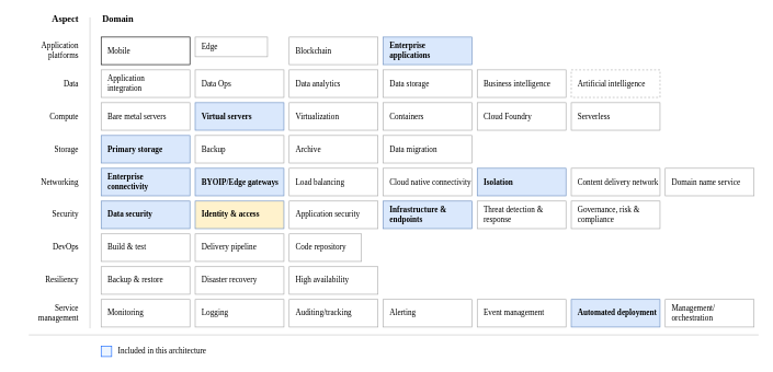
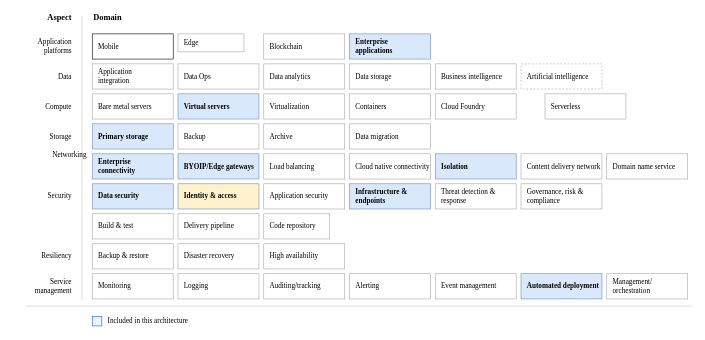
  <mxCell id="0" />
  <mxCell id="1" parent="0" />
  <mxCell id="2" value="Application&lt;br&gt;integration" style="rounded=0;whiteSpace=wrap;html=1;strokeColor=#A8A8A8;align=left;spacingLeft=8;fontFamily=IBM Plex Sans;fillColor=default;fontStyle=0;" parent="1" vertex="1"><mxGeometry x="153" y="106" width="135" height="42" as="geometry" /></mxCell>
  <mxCell id="3" value="Mobile" style="rounded=0;whiteSpace=wrap;html=1;align=left;spacingLeft=8;fontFamily=IBM Plex Sans;fontStyle=0;" parent="1" vertex="1"><mxGeometry x="153" y="56" width="135" height="42" as="geometry" /></mxCell>
  <mxCell id="4" value="Bare metal servers" style="rounded=0;whiteSpace=wrap;html=1;strokeColor=#A8A8A8;align=left;spacingLeft=8;fontFamily=IBM Plex Sans;" parent="1" vertex="1"><mxGeometry x="153" y="156" width="135" height="42" as="geometry" /></mxCell>
  <mxCell id="5" value="Primary storage" style="rounded=0;whiteSpace=wrap;html=1;strokeColor=#6c8ebf;align=left;spacingLeft=8;fontFamily=IBM Plex Sans;fillColor=#dae8fc;fontStyle=1" parent="1" vertex="1"><mxGeometry x="153" y="206" width="135" height="42" as="geometry" /></mxCell>
  <mxCell id="6" value="Enterprise &lt;br&gt;connectivity" style="rounded=0;whiteSpace=wrap;html=1;strokeColor=#6c8ebf;align=left;spacingLeft=8;fontFamily=IBM Plex Sans;fillColor=#dae8fc;fontStyle=1" parent="1" vertex="1"><mxGeometry x="153" y="256" width="135" height="42" as="geometry" /></mxCell>
  <mxCell id="7" value="Build &amp;amp; test" style="rounded=0;whiteSpace=wrap;html=1;strokeColor=#A8A8A8;align=left;spacingLeft=8;fontFamily=IBM Plex Sans;" parent="1" vertex="1"><mxGeometry x="153" y="356" width="135" height="42" as="geometry" /></mxCell>
  <mxCell id="8" value="Data security" style="rounded=0;whiteSpace=wrap;html=1;strokeColor=#6c8ebf;align=left;spacingLeft=8;fontFamily=IBM Plex Sans;fontStyle=1;fillColor=#dae8fc;" parent="1" vertex="1"><mxGeometry x="153" y="306" width="135" height="42" as="geometry" /></mxCell>
  <mxCell id="9" value="Backup &amp;amp; restore" style="rounded=0;whiteSpace=wrap;html=1;strokeColor=#A8A8A8;align=left;spacingLeft=8;fontFamily=IBM Plex Sans;" parent="1" vertex="1"><mxGeometry x="153" y="406" width="135" height="42" as="geometry" /></mxCell>
  <mxCell id="10" value="Monitoring" style="rounded=0;whiteSpace=wrap;html=1;strokeColor=#A8A8A8;align=left;spacingLeft=8;fontFamily=IBM Plex Sans;" parent="1" vertex="1"><mxGeometry x="153" y="456" width="135" height="42" as="geometry" /></mxCell>
  <mxCell id="11" value="Edge" style="rounded=0;whiteSpace=wrap;html=1;strokeColor=#A8A8A8;align=left;spacingLeft=8;fontFamily=IBM Plex Sans;fillColor=default;fontStyle=0;" parent="1" vertex="1"><mxGeometry x="296" y="56" width="110" height="30" as="geometry" /></mxCell>
  <mxCell id="12" value="Blockchain" style="rounded=0;whiteSpace=wrap;html=1;strokeColor=#A8A8A8;align=left;spacingLeft=8;fontFamily=IBM Plex Sans;fillColor=default;fontStyle=0;" parent="1" vertex="1"><mxGeometry x="439" y="56" width="135" height="42" as="geometry" /></mxCell>
  <mxCell id="13" value="Enterprise &lt;br&gt;applications" style="rounded=0;whiteSpace=wrap;html=1;strokeColor=#6c8ebf;align=left;spacingLeft=8;fontFamily=IBM Plex Sans;fillColor=#dae8fc;fontStyle=1;" parent="1" vertex="1"><mxGeometry x="582" y="56" width="135" height="42" as="geometry" /></mxCell>
  <mxCell id="14" value="Data Ops" style="rounded=0;whiteSpace=wrap;html=1;strokeColor=#A8A8A8;align=left;spacingLeft=8;fontFamily=IBM Plex Sans;fillColor=default;fontStyle=0;" parent="1" vertex="1"><mxGeometry x="296" y="106" width="135" height="42" as="geometry" /></mxCell>
  <mxCell id="15" value="Data analytics" style="rounded=0;whiteSpace=wrap;html=1;strokeColor=#A8A8A8;align=left;spacingLeft=8;fontFamily=IBM Plex Sans;fillColor=default;fontStyle=0;" parent="1" vertex="1"><mxGeometry x="439" y="106" width="135" height="42" as="geometry" /></mxCell>
  <mxCell id="16" value="Data storage" style="rounded=0;whiteSpace=wrap;html=1;strokeColor=#A8A8A8;align=left;spacingLeft=8;fontFamily=IBM Plex Sans;fillColor=default;fontStyle=0;" parent="1" vertex="1"><mxGeometry x="582" y="106" width="135" height="42" as="geometry" /></mxCell>
  <mxCell id="17" value="Business intelligence" style="rounded=0;whiteSpace=wrap;html=1;strokeColor=#A8A8A8;align=left;spacingLeft=8;fontFamily=IBM Plex Sans;fillColor=default;fontStyle=0;" parent="1" vertex="1"><mxGeometry x="725" y="106" width="135" height="42" as="geometry" /></mxCell>
  <mxCell id="18" value="Virtual servers" style="rounded=0;whiteSpace=wrap;html=1;strokeColor=#6c8ebf;align=left;spacingLeft=8;fontFamily=IBM Plex Sans;fillColor=#dae8fc;fontStyle=1;" parent="1" vertex="1"><mxGeometry x="296" y="156" width="135" height="42" as="geometry" /></mxCell>
  <mxCell id="19" value="Virtualization" style="rounded=0;whiteSpace=wrap;html=1;strokeColor=#A8A8A8;align=left;spacingLeft=8;fontFamily=IBM Plex Sans;fillColor=default;fontStyle=0;" parent="1" vertex="1"><mxGeometry x="439" y="156" width="135" height="42" as="geometry" /></mxCell>
  <mxCell id="20" value="Containers" style="rounded=0;whiteSpace=wrap;html=1;strokeColor=#A8A8A8;align=left;spacingLeft=8;fontFamily=IBM Plex Sans;fillColor=default;fontStyle=0;" parent="1" vertex="1"><mxGeometry x="582" y="156" width="135" height="42" as="geometry" /></mxCell>
  <mxCell id="21" value="Cloud Foundry" style="rounded=0;whiteSpace=wrap;html=1;strokeColor=#A8A8A8;align=left;spacingLeft=8;fontFamily=IBM Plex Sans;fillColor=default;fontStyle=0;" parent="1" vertex="1"><mxGeometry x="725" y="156" width="135" height="42" as="geometry" /></mxCell>
- <mxCell id="22" value="Serverless" style="rounded=0;whiteSpace=wrap;html=1;strokeColor=#A8A8A8;align=left;spacingLeft=8;fontFamily=IBM Plex Sans;fillColor=default;fontStyle=0;" parent="1" vertex="1"><mxGeometry x="868" y="156" width="135" height="42" as="geometry" /></mxCell>
+ <mxCell id="22" value="Serverless" style="rounded=0;whiteSpace=wrap;html=1;strokeColor=#A8A8A8;align=left;spacingLeft=8;fontFamily=IBM Plex Sans;fillColor=default;fontStyle=0;" parent="1" vertex="1"><mxGeometry x="908" y="156" width="135" height="42" as="geometry" /></mxCell>
  <mxCell id="23" value="Backup" style="rounded=0;whiteSpace=wrap;html=1;strokeColor=#A8A8A8;align=left;spacingLeft=8;fontFamily=IBM Plex Sans;fillColor=default;fontStyle=0;" parent="1" vertex="1"><mxGeometry x="296" y="206" width="135" height="42" as="geometry" /></mxCell>
  <mxCell id="24" value="Archive" style="rounded=0;whiteSpace=wrap;html=1;strokeColor=#A8A8A8;align=left;spacingLeft=8;fontFamily=IBM Plex Sans;fillColor=default;fontStyle=0;" parent="1" vertex="1"><mxGeometry x="439" y="206" width="135" height="42" as="geometry" /></mxCell>
  <mxCell id="25" value="Data migration" style="rounded=0;whiteSpace=wrap;html=1;strokeColor=#A8A8A8;align=left;spacingLeft=8;fontFamily=IBM Plex Sans;fillColor=default;fontStyle=0;" parent="1" vertex="1"><mxGeometry x="582" y="206" width="135" height="42" as="geometry" /></mxCell>
  <mxCell id="26" value="BYOIP/Edge gateways" style="rounded=0;whiteSpace=wrap;html=1;strokeColor=#6c8ebf;align=left;spacingLeft=8;fontFamily=IBM Plex Sans;fillColor=#dae8fc;fontStyle=1;" parent="1" vertex="1"><mxGeometry x="296" y="256" width="135" height="42" as="geometry" /></mxCell>
  <mxCell id="27" value="Load balancing" style="rounded=0;whiteSpace=wrap;html=1;strokeColor=#A8A8A8;align=left;spacingLeft=8;fontFamily=IBM Plex Sans;fillColor=default;fontStyle=0;" parent="1" vertex="1"><mxGeometry x="439" y="256" width="135" height="42" as="geometry" /></mxCell>
  <mxCell id="28" value="Cloud native connectivity" style="rounded=0;whiteSpace=wrap;html=1;strokeColor=#A8A8A8;align=left;spacingLeft=8;fontFamily=IBM Plex Sans;fillColor=default;fontStyle=0;" parent="1" vertex="1"><mxGeometry x="582" y="256" width="135" height="42" as="geometry" /></mxCell>
  <mxCell id="29" value="Isolation" style="rounded=0;whiteSpace=wrap;html=1;strokeColor=#6c8ebf;align=left;spacingLeft=8;fontFamily=IBM Plex Sans;fillColor=#dae8fc;fontStyle=1;" parent="1" vertex="1"><mxGeometry x="725" y="256" width="135" height="42" as="geometry" /></mxCell>
  <mxCell id="30" value="Content delivery network" style="rounded=0;whiteSpace=wrap;html=1;strokeColor=#A8A8A8;align=left;spacingLeft=8;fontFamily=IBM Plex Sans;fillColor=default;fontStyle=0;" parent="1" vertex="1"><mxGeometry x="868" y="256" width="135" height="42" as="geometry" /></mxCell>
  <mxCell id="31" value="Domain name service" style="rounded=0;whiteSpace=wrap;html=1;strokeColor=#A8A8A8;align=left;spacingLeft=8;fontFamily=IBM Plex Sans;fillColor=default;fontStyle=0;" parent="1" vertex="1"><mxGeometry x="1011" y="256" width="135" height="42" as="geometry" /></mxCell>
  <mxCell id="32" value="Identity &amp;amp; access" style="rounded=0;whiteSpace=wrap;html=1;strokeColor=#6c8ebf;align=left;spacingLeft=8;fontFamily=IBM Plex Sans;fillColor=#fff2cc;fontStyle=1;" parent="1" vertex="1"><mxGeometry x="296" y="306" width="135" height="42" as="geometry" /></mxCell>
  <mxCell id="33" value="Application security" style="rounded=0;whiteSpace=wrap;html=1;strokeColor=#A8A8A8;align=left;spacingLeft=8;fontFamily=IBM Plex Sans;fillColor=default;fontStyle=0;" parent="1" vertex="1"><mxGeometry x="439" y="306" width="135" height="42" as="geometry" /></mxCell>
  <mxCell id="34" value="Infrastructure &amp;amp; endpoints" style="rounded=0;whiteSpace=wrap;html=1;strokeColor=#6c8ebf;align=left;spacingLeft=8;fontFamily=IBM Plex Sans;fillColor=#dae8fc;fontStyle=1;" parent="1" vertex="1"><mxGeometry x="582" y="306" width="135" height="42" as="geometry" /></mxCell>
  <mxCell id="35" value="Threat detection &amp;amp; response" style="rounded=0;whiteSpace=wrap;html=1;strokeColor=#A8A8A8;align=left;spacingLeft=8;fontFamily=IBM Plex Sans;fillColor=default;fontStyle=0;" parent="1" vertex="1"><mxGeometry x="725" y="306" width="135" height="42" as="geometry" /></mxCell>
  <mxCell id="36" value="Governance, risk &amp;amp; compliance" style="rounded=0;whiteSpace=wrap;html=1;strokeColor=#A8A8A8;align=left;spacingLeft=8;fontFamily=IBM Plex Sans;fillColor=default;fontStyle=0;" parent="1" vertex="1"><mxGeometry x="868" y="306" width="135" height="42" as="geometry" /></mxCell>
  <mxCell id="37" value="Delivery pipeline" style="rounded=0;whiteSpace=wrap;html=1;strokeColor=#A8A8A8;align=left;spacingLeft=8;fontFamily=IBM Plex Sans;fillColor=default;fontStyle=0;" parent="1" vertex="1"><mxGeometry x="296" y="356" width="135" height="42" as="geometry" /></mxCell>
  <mxCell id="38" value="Code repository" style="rounded=0;whiteSpace=wrap;html=1;strokeColor=#A8A8A8;align=left;spacingLeft=8;fontFamily=IBM Plex Sans;fillColor=default;fontStyle=0;" parent="1" vertex="1"><mxGeometry x="439" y="356" width="110" height="42" as="geometry" /></mxCell>
  <mxCell id="39" value="Disaster recovery" style="rounded=0;whiteSpace=wrap;html=1;strokeColor=#A8A8A8;align=left;spacingLeft=8;fontFamily=IBM Plex Sans;fillColor=default;fontStyle=0;" parent="1" vertex="1"><mxGeometry x="296" y="406" width="135" height="42" as="geometry" /></mxCell>
  <mxCell id="40" value="High availability" style="rounded=0;whiteSpace=wrap;html=1;strokeColor=#A8A8A8;align=left;spacingLeft=8;fontFamily=IBM Plex Sans;fillColor=default;fontStyle=0;" parent="1" vertex="1"><mxGeometry x="439" y="406" width="135" height="42" as="geometry" /></mxCell>
  <mxCell id="41" value="Logging" style="rounded=0;whiteSpace=wrap;html=1;strokeColor=#A8A8A8;align=left;spacingLeft=8;fontFamily=IBM Plex Sans;fillColor=default;fontStyle=0;" parent="1" vertex="1"><mxGeometry x="296" y="456" width="135" height="42" as="geometry" /></mxCell>
  <mxCell id="42" value="Auditing/tracking" style="rounded=0;whiteSpace=wrap;html=1;strokeColor=#A8A8A8;align=left;spacingLeft=8;fontFamily=IBM Plex Sans;fillColor=default;fontStyle=0;" parent="1" vertex="1"><mxGeometry x="439" y="456" width="135" height="42" as="geometry" /></mxCell>
  <mxCell id="43" value="Alerting" style="rounded=0;whiteSpace=wrap;html=1;strokeColor=#A8A8A8;align=left;spacingLeft=8;fontFamily=IBM Plex Sans;fillColor=default;fontStyle=0;" parent="1" vertex="1"><mxGeometry x="582" y="456" width="135" height="42" as="geometry" /></mxCell>
  <mxCell id="44" value="Event management" style="rounded=0;whiteSpace=wrap;html=1;strokeColor=#A8A8A8;align=left;spacingLeft=8;fontFamily=IBM Plex Sans;fillColor=default;fontStyle=0;" parent="1" vertex="1"><mxGeometry x="725" y="456" width="135" height="42" as="geometry" /></mxCell>
  <mxCell id="45" value="Automated deployment" style="rounded=0;whiteSpace=wrap;html=1;strokeColor=#6c8ebf;align=left;spacingLeft=8;fontFamily=IBM Plex Sans;fillColor=#dae8fc;fontStyle=1;" parent="1" vertex="1"><mxGeometry x="868" y="456" width="135" height="42" as="geometry" /></mxCell>
  <mxCell id="46" value="Management/&lt;br&gt;orchestration" style="rounded=0;whiteSpace=wrap;html=1;strokeColor=#A8A8A8;align=left;spacingLeft=8;fontFamily=IBM Plex Sans;fillColor=default;fontStyle=0;" parent="1" vertex="1"><mxGeometry x="1011" y="456" width="135" height="42" as="geometry" /></mxCell>
  <mxCell id="47" value="" style="endArrow=none;html=1;rounded=0;fontFamily=IBM Plex Sans;fontSize=12;fontColor=default;strokeColor=#C6C6C6;" parent="1" edge="1"><mxGeometry width="50" height="50" relative="1" as="geometry"><mxPoint x="136" y="500" as="sourcePoint" /><mxPoint x="136" y="26" as="targetPoint" /></mxGeometry></mxCell>
  <mxCell id="48" value="Domain" style="text;strokeColor=none;fillColor=none;html=1;fontSize=14;fontStyle=1;verticalAlign=middle;align=left;rounded=0;fontFamily=IBM Plex Sans;fontColor=default;" parent="1" vertex="1"><mxGeometry x="153" y="20" width="100" height="20" as="geometry" /></mxCell>
  <mxCell id="49" value="Aspect" style="text;strokeColor=none;fillColor=none;html=1;fontSize=14;fontStyle=1;verticalAlign=middle;align=right;rounded=0;fontFamily=IBM Plex Sans;fontColor=default;" parent="1" vertex="1"><mxGeometry x="20" y="20" width="100" height="20" as="geometry" /></mxCell>
  <mxCell id="50" value="Application &lt;br&gt;platforms" style="text;strokeColor=none;fillColor=none;html=1;fontSize=12;fontStyle=0;verticalAlign=middle;align=right;rounded=0;fontFamily=IBM Plex Sans;fontColor=default;" parent="1" vertex="1"><mxGeometry x="20" y="67" width="100" height="20" as="geometry" /></mxCell>
  <mxCell id="51" value="Data" style="text;strokeColor=none;fillColor=none;html=1;fontSize=12;fontStyle=0;verticalAlign=middle;align=right;rounded=0;fontFamily=IBM Plex Sans;fontColor=default;" parent="1" vertex="1"><mxGeometry x="20" y="117" width="100" height="20" as="geometry" /></mxCell>
  <mxCell id="52" value="Compute" style="text;strokeColor=none;fillColor=none;html=1;fontSize=12;fontStyle=0;verticalAlign=middle;align=right;rounded=0;fontFamily=IBM Plex Sans;fontColor=default;" parent="1" vertex="1"><mxGeometry x="20" y="167" width="100" height="20" as="geometry" /></mxCell>
  <mxCell id="53" value="Storage" style="text;strokeColor=none;fillColor=none;html=1;fontSize=12;fontStyle=0;verticalAlign=middle;align=right;rounded=0;fontFamily=IBM Plex Sans;fontColor=default;" parent="1" vertex="1"><mxGeometry x="20" y="217" width="100" height="20" as="geometry" /></mxCell>
- <mxCell id="54" value="Networking" style="text;strokeColor=none;fillColor=none;html=1;fontSize=12;fontStyle=0;verticalAlign=middle;align=right;rounded=0;fontFamily=IBM Plex Sans;fontColor=default;" parent="1" vertex="1"><mxGeometry x="20" y="267" width="100" height="20" as="geometry" /></mxCell>
+ <mxCell id="54" value="Networking" style="text;strokeColor=none;fillColor=none;html=1;fontSize=12;fontStyle=0;verticalAlign=middle;align=right;rounded=0;fontFamily=IBM Plex Sans;fontColor=default;" parent="1" vertex="1"><mxGeometry x="45" y="247" width="100" height="20" as="geometry" /></mxCell>
  <mxCell id="55" value="Security" style="text;strokeColor=none;fillColor=none;html=1;fontSize=12;fontStyle=0;verticalAlign=middle;align=right;rounded=0;fontFamily=IBM Plex Sans;fontColor=default;" parent="1" vertex="1"><mxGeometry x="20" y="317" width="100" height="20" as="geometry" /></mxCell>
- <mxCell id="56" value="DevOps" style="text;strokeColor=none;fillColor=none;html=1;fontSize=12;fontStyle=0;verticalAlign=middle;align=right;rounded=0;fontFamily=IBM Plex Sans;fontColor=default;" parent="1" vertex="1"><mxGeometry x="20" y="367" width="100" height="20" as="geometry" /></mxCell>
  <mxCell id="57" value="Resiliency" style="text;strokeColor=none;fillColor=none;html=1;fontSize=12;fontStyle=0;verticalAlign=middle;align=right;rounded=0;fontFamily=IBM Plex Sans;fontColor=default;" parent="1" vertex="1"><mxGeometry x="20" y="417" width="100" height="20" as="geometry" /></mxCell>
  <mxCell id="58" value="Service&lt;br&gt;management" style="text;strokeColor=none;fillColor=none;html=1;fontSize=12;fontStyle=0;verticalAlign=middle;align=right;rounded=0;fontFamily=IBM Plex Sans;fontColor=default;" parent="1" vertex="1"><mxGeometry x="20" y="467" width="100" height="20" as="geometry" /></mxCell>
  <mxCell id="59" value="" style="endArrow=none;html=1;rounded=0;fontFamily=IBM Plex Sans;fontSize=12;fontColor=default;strokeColor=#C6C6C6;" parent="1" edge="1"><mxGeometry width="50" height="50" relative="1" as="geometry"><mxPoint x="43" y="510" as="sourcePoint" /><mxPoint x="1153" y="510" as="targetPoint" /></mxGeometry></mxCell>
  <mxCell id="60" value="" style="rounded=0;whiteSpace=wrap;html=1;strokeColor=#0E62FD;align=left;spacingLeft=8;fontFamily=IBM Plex Sans;fontStyle=1;fillColor=#EDF5FF;" parent="1" vertex="1"><mxGeometry x="153" y="527" width="16" height="16" as="geometry" /></mxCell>
  <mxCell id="61" value="Included in this architecture" style="text;strokeColor=none;fillColor=none;html=1;fontSize=12;fontStyle=0;verticalAlign=middle;align=left;rounded=0;fontFamily=IBM Plex Sans;fontColor=default;" parent="1" vertex="1"><mxGeometry x="177" y="525" width="100" height="20" as="geometry" /></mxCell>
  <mxCell id="62" value="Artificial intelligence" style="rounded=0;whiteSpace=wrap;html=1;strokeColor=#A8A8A8;align=left;spacingLeft=8;fontFamily=IBM Plex Sans;fillColor=default;fontStyle=0;dashed=1;" parent="1" vertex="1"><mxGeometry x="868" y="106" width="135" height="42" as="geometry" /></mxCell>
